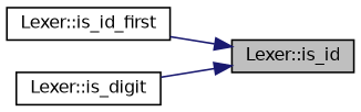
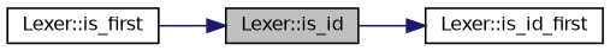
  digraph {
    rankdir=LR
    node [color=black fillcolor=white fontname=Helvetica fontsize=10 shape=record style=filled]
    edge [color=midnightblue fontname=Helvetica fontsize=10 labelfontname=Helvetica labelfontsize=10 style=solid]
    n1 [fillcolor=grey75 fontcolor=black height=0.2 label="Lexer::is_id" width=0.4]
    n2 [height=0.2 label="Lexer::is_id_first" width=0.4]
-   n3 [height=0.2 label="Lexer::is_digit" width=0.4]
-   n2 -> n1
+   n3 [height=0.2 label="Lexer::is_first" width=0.4]
+   n1 -> n2
    n3 -> n1
  }
